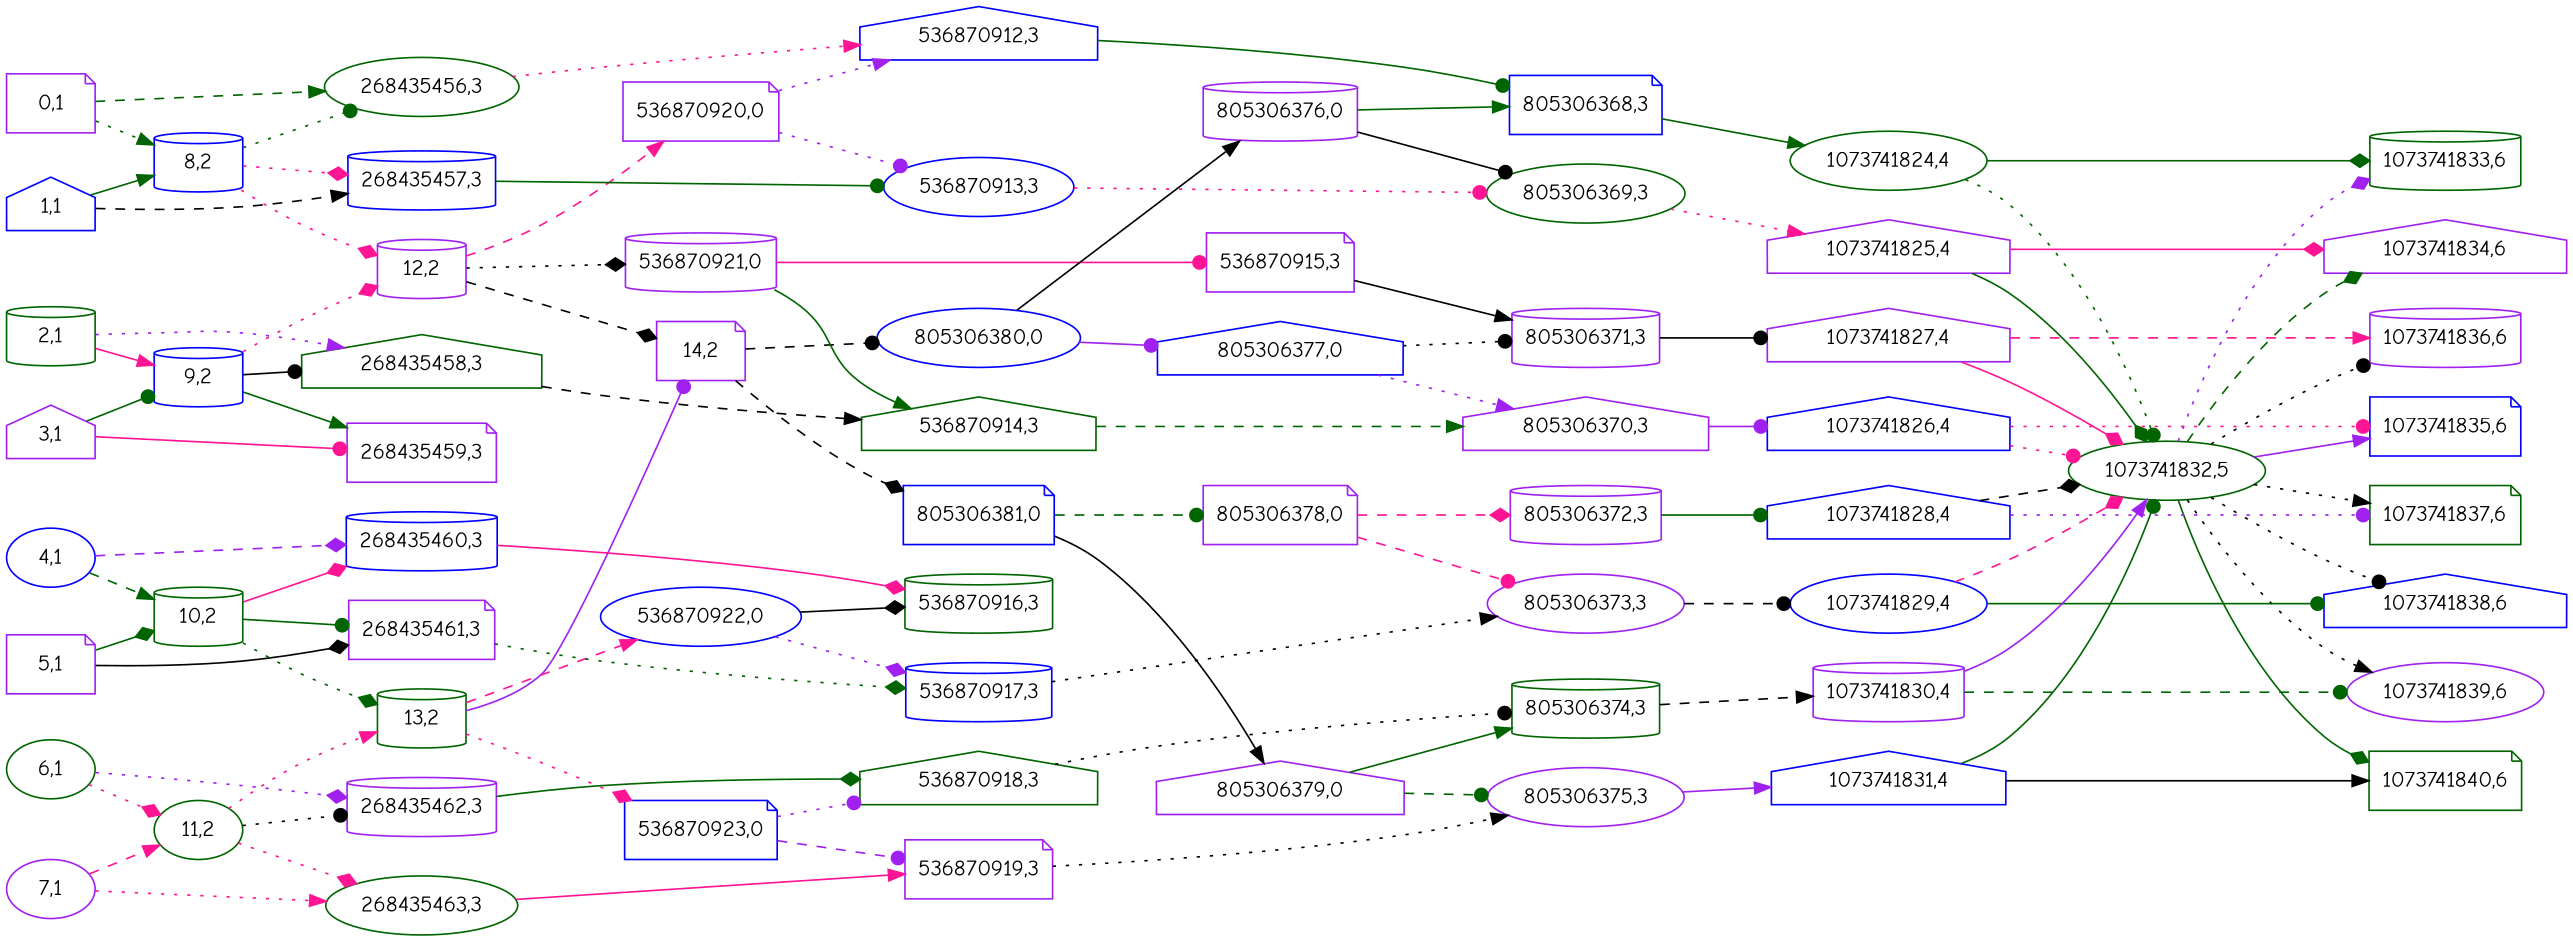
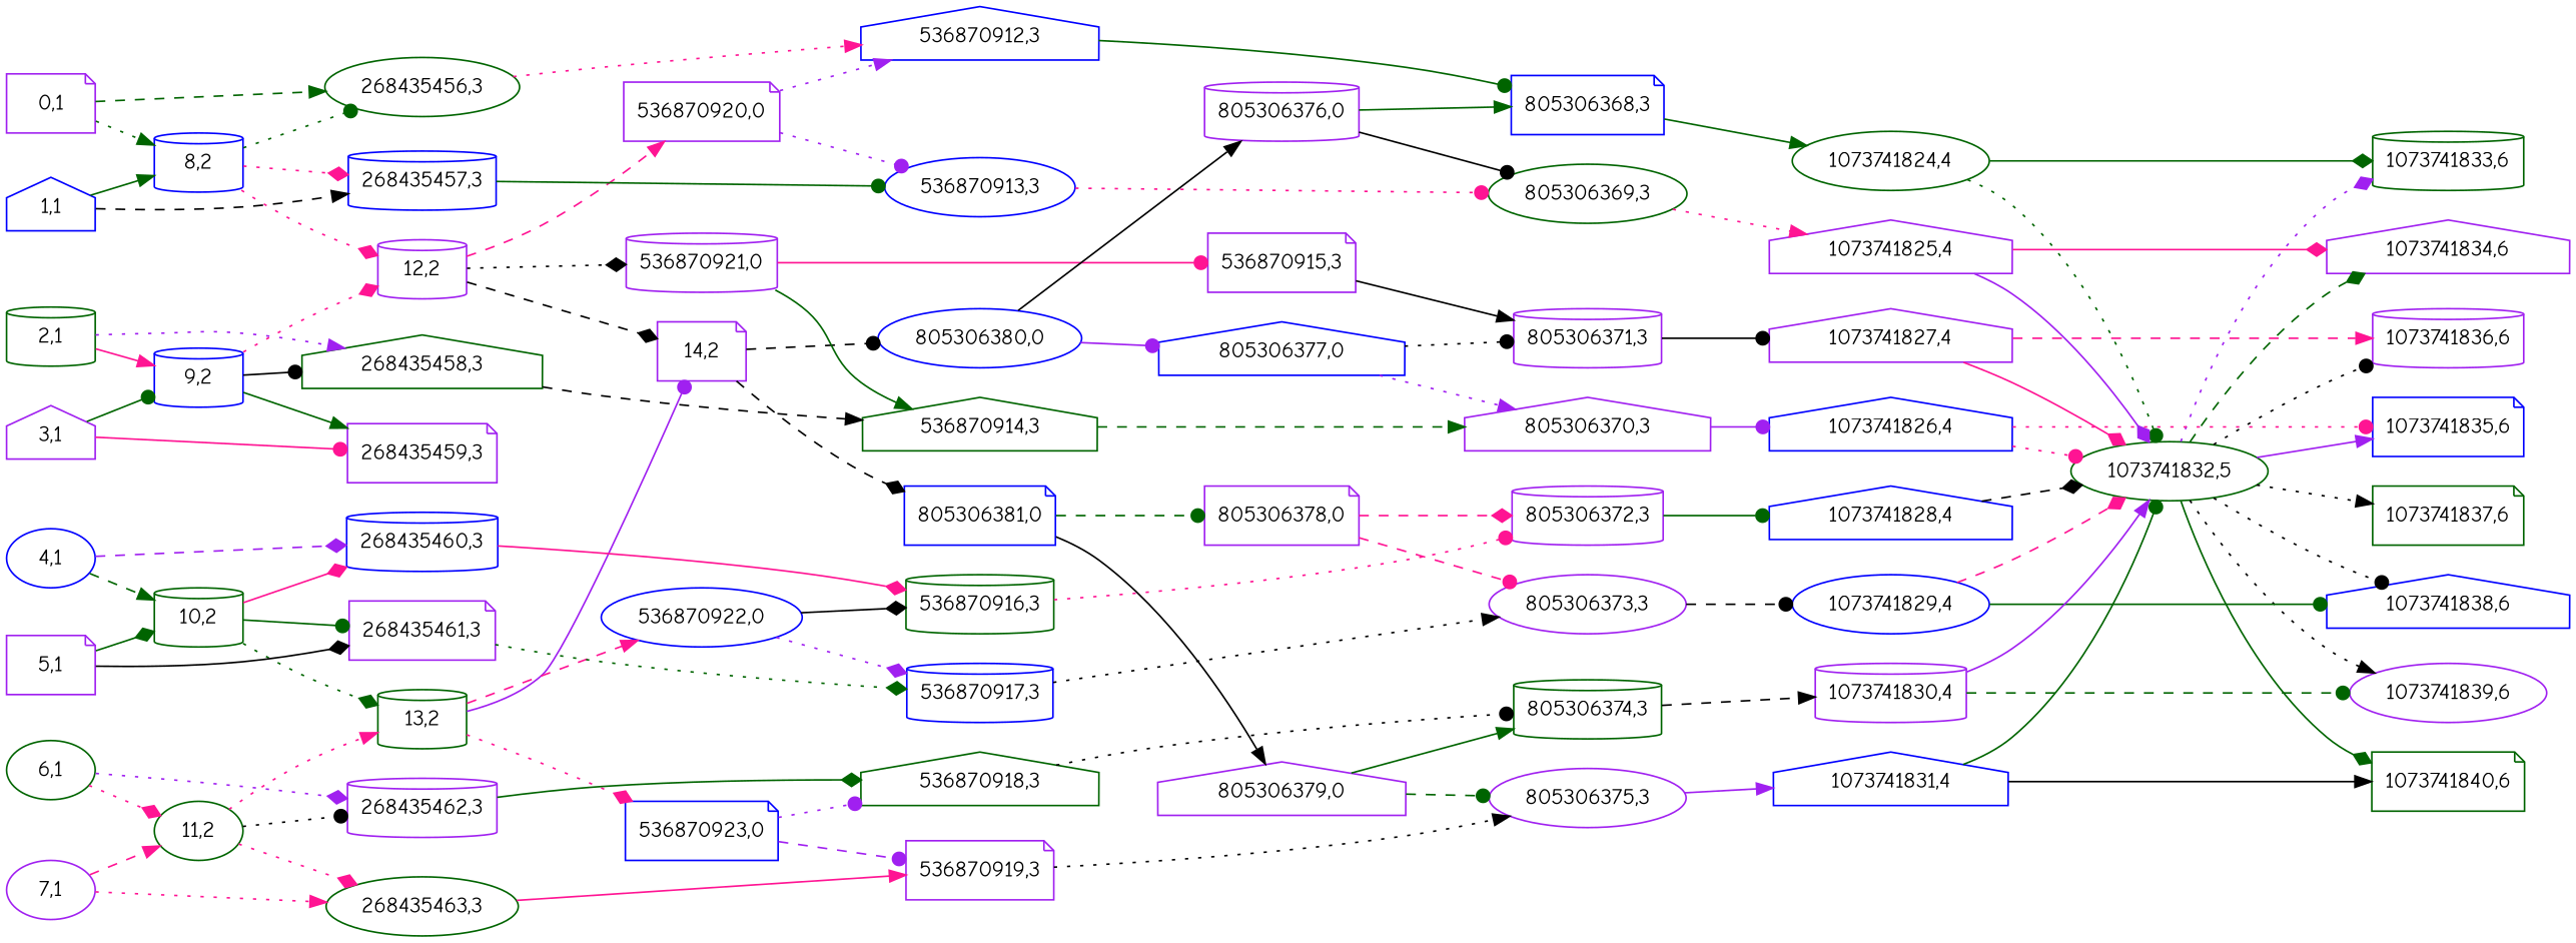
  digraph {
    fontname="Comic Neue"
    rankdir=LR
    node [color=purple fontname="Comic Neue" shape=cylinder]
    edge [arrowhead=normal color=darkgreen fontname="Comic Neue" style=solid]
    n1 [label="0,1" shape=note]
    n2 [color=darkgreen label="268435456,3" shape=ellipse]
    n3 [color=blue label="8,2"]
    n4 [color=blue label="536870912,3" shape=house]
    n5 [label="12,2"]
    n6 [color=blue label="268435457,3"]
    n7 [color=blue label="805306368,3" shape=note]
    n8 [label="536870920,0" shape=note]
    n9 [label="14,2" shape=note]
    n10 [label="536870921,0"]
    n11 [color=blue label="536870913,3" shape=ellipse]
    n12 [color=darkgreen label="1073741824,4" shape=ellipse]
    n13 [color=darkgreen label="805306369,3" shape=ellipse]
    n14 [color=darkgreen label="1073741833,6"]
    n15 [color=darkgreen label="1073741832,5" shape=ellipse]
    n16 [label="805306376,0"]
    n17 [label="1073741825,4" shape=house]
    n18 [label="1073741834,6" shape=house]
    n19 [color=blue label="1073741835,6" shape=note]
    n20 [label="1073741836,6"]
    n21 [color=darkgreen label="1073741837,6" shape=note]
    n22 [color=blue label="1073741838,6" shape=house]
    n23 [label="1073741839,6" shape=ellipse]
    n24 [color=darkgreen label="1073741840,6" shape=note]
    n25 [color=blue label="1,1" shape=house]
    n26 [color=blue label="805306380,0" shape=ellipse]
    n27 [color=blue label="805306381,0" shape=note]
    n28 [color=darkgreen label="536870914,3" shape=house]
    n29 [label="536870915,3" shape=note]
    n30 [color=blue label="805306377,0" shape=house]
    n31 [label="805306370,3" shape=house]
    n32 [label="805306371,3"]
    n33 [color=blue label="9,2"]
    n34 [color=darkgreen label="268435458,3" shape=house]
    n35 [label="268435459,3" shape=note]
    n36 [label="805306378,0" shape=note]
    n37 [label="805306379,0" shape=house]
    n38 [color=darkgreen label="13,2"]
    n39 [color=blue label="536870922,0" shape=ellipse]
    n40 [color=blue label="536870923,0" shape=note]
    n41 [color=darkgreen label="536870916,3"]
    n42 [color=blue label="536870917,3"]
    n43 [color=darkgreen label="536870918,3" shape=house]
    n44 [label="536870919,3" shape=note]
    n45 [color=blue label="1073741826,4" shape=house]
    n46 [label="1073741827,4" shape=house]
    n47 [color=blue label="1073741828,4" shape=house]
    n48 [color=blue label="1073741829,4" shape=ellipse]
    n49 [label="1073741830,4"]
    n50 [color=blue label="1073741831,4" shape=house]
    n51 [color=darkgreen label="2,1"]
    n52 [label="3,1" shape=house]
    n53 [color=blue label="4,1" shape=ellipse]
    n54 [color=blue label="268435460,3"]
    n55 [color=darkgreen label="10,2"]
    n56 [label="268435461,3" shape=note]
    n57 [label="805306372,3"]
    n58 [label="805306373,3" shape=ellipse]
    n59 [label="5,1" shape=note]
    n60 [color=darkgreen label="805306374,3"]
    n61 [label="805306375,3" shape=ellipse]
    n62 [color=darkgreen label="11,2" shape=ellipse]
    n63 [label="268435462,3"]
    n64 [color=darkgreen label="268435463,3" shape=ellipse]
    n65 [color=darkgreen label="6,1" shape=ellipse]
    n66 [label="7,1" shape=ellipse]
    n1 -> n2 [style=dashed]
    n1 -> n3 [style=dotted]
    n2 -> n4 [color=deeppink style=dotted]
    n3 -> n2 [arrowhead=dot style=dotted]
    n3 -> n5 [arrowhead=diamond color=deeppink style=dotted]
    n3 -> n6 [arrowhead=diamond color=deeppink style=dotted]
    n4 -> n7 [arrowhead=dot]
    n5 -> n8 [color=deeppink style=dashed]
    n5 -> n9 [arrowhead=diamond color=black style=dashed]
    n5 -> n10 [arrowhead=diamond color=black style=dotted]
    n6 -> n11 [arrowhead=dot]
    n7 -> n12
    n8 -> n4 [color=purple style=dotted]
    n8 -> n11 [arrowhead=dot color=purple style=dotted]
    n9 -> n26 [arrowhead=dot color=black style=dashed]
    n9 -> n27 [arrowhead=diamond color=black style=dashed]
    n10 -> n28
    n10 -> n29 [arrowhead=dot color=deeppink]
    n11 -> n13 [arrowhead=dot color=deeppink style=dotted]
    n12 -> n14 [arrowhead=diamond]
    n12 -> n15 [arrowhead=dot style=dotted]
    n13 -> n17 [color=deeppink style=dotted]
    n15 -> n14 [arrowhead=diamond color=purple style=dotted]
    n15 -> n18 [arrowhead=diamond style=dashed]
    n15 -> n19 [color=purple]
    n15 -> n20 [arrowhead=dot color=black style=dotted]
    n15 -> n21 [color=black style=dotted]
    n15 -> n22 [arrowhead=dot color=black style=dotted]
    n15 -> n23 [color=black style=dotted]
    n15 -> n24 [arrowhead=diamond]
    n16 -> n7
    n16 -> n13 [arrowhead=dot color=black]
-   n17 -> n15 [arrowhead=diamond]
+   n17 -> n15 [arrowhead=diamond color=purple]
    n17 -> n18 [arrowhead=diamond color=deeppink]
    n25 -> n3
    n25 -> n6 [color=black style=dashed]
    n26 -> n16 [color=black]
    n26 -> n30 [arrowhead=dot color=purple]
    n27 -> n36 [arrowhead=dot style=dashed]
    n27 -> n37 [color=black]
    n28 -> n31 [style=dashed]
    n29 -> n32 [color=black]
    n30 -> n31 [color=purple style=dotted]
    n30 -> n32 [arrowhead=dot color=black style=dotted]
    n31 -> n45 [arrowhead=dot color=purple]
    n32 -> n46 [arrowhead=dot color=black]
    n33 -> n5 [arrowhead=diamond color=deeppink style=dotted]
    n33 -> n34 [arrowhead=dot color=black]
    n33 -> n35
    n34 -> n28 [color=black style=dashed]
    n36 -> n57 [arrowhead=diamond color=deeppink style=dashed]
    n36 -> n58 [arrowhead=dot color=deeppink style=dashed]
    n37 -> n60
    n37 -> n61 [arrowhead=dot style=dashed]
    n38 -> n9 [arrowhead=dot color=purple]
    n38 -> n39 [color=deeppink style=dashed]
    n38 -> n40 [arrowhead=diamond color=deeppink style=dotted]
    n39 -> n41 [arrowhead=diamond color=black]
    n39 -> n42 [arrowhead=diamond color=purple style=dotted]
    n40 -> n43 [arrowhead=dot color=purple style=dotted]
    n40 -> n44 [arrowhead=dot color=purple style=dashed]
+   n41 -> n57 [arrowhead=dot color=deeppink style=dotted]
    n42 -> n58 [color=black style=dotted]
    n43 -> n60 [arrowhead=dot color=black style=dotted]
    n44 -> n61 [color=black style=dotted]
    n45 -> n15 [arrowhead=dot color=deeppink style=dotted]
    n45 -> n19 [arrowhead=dot color=deeppink style=dotted]
    n46 -> n15 [arrowhead=diamond color=deeppink]
    n46 -> n20 [color=deeppink style=dashed]
    n47 -> n15 [arrowhead=diamond color=black style=dashed]
-   n47 -> n21 [arrowhead=dot color=purple style=dotted]
    n48 -> n15 [arrowhead=diamond color=deeppink style=dashed]
    n48 -> n22 [arrowhead=dot]
    n49 -> n15 [color=purple]
    n49 -> n23 [arrowhead=dot style=dashed]
    n50 -> n15 [arrowhead=dot]
    n50 -> n24 [color=black]
    n51 -> n33 [color=deeppink]
    n51 -> n34 [color=purple style=dotted]
    n52 -> n33 [arrowhead=dot]
    n52 -> n35 [arrowhead=dot color=deeppink]
    n53 -> n54 [arrowhead=diamond color=purple style=dashed]
    n53 -> n55 [style=dashed]
    n54 -> n41 [arrowhead=diamond color=deeppink]
    n55 -> n38 [arrowhead=diamond style=dotted]
    n55 -> n54 [arrowhead=diamond color=deeppink]
    n55 -> n56 [arrowhead=dot]
    n56 -> n42 [arrowhead=diamond style=dotted]
    n57 -> n47 [arrowhead=dot]
    n58 -> n48 [arrowhead=dot color=black style=dashed]
    n59 -> n55 [arrowhead=diamond]
    n59 -> n56 [arrowhead=diamond color=black]
    n60 -> n49 [color=black style=dashed]
    n61 -> n50 [color=purple]
    n62 -> n38 [color=deeppink style=dotted]
    n62 -> n63 [arrowhead=dot color=black style=dotted]
    n62 -> n64 [arrowhead=diamond color=deeppink style=dotted]
    n63 -> n43 [arrowhead=diamond]
    n64 -> n44 [color=deeppink]
    n65 -> n62 [arrowhead=diamond color=deeppink style=dotted]
    n65 -> n63 [arrowhead=diamond color=purple style=dotted]
    n66 -> n62 [color=deeppink style=dashed]
    n66 -> n64 [color=deeppink style=dotted]
  }
